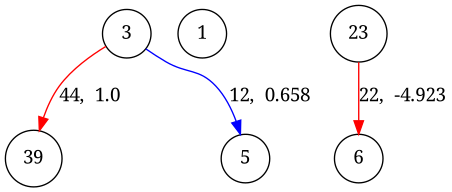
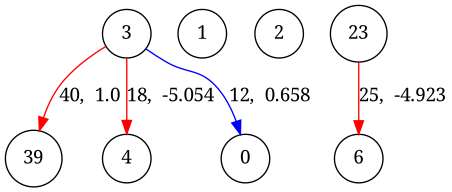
  digraph {
    fontname="Noto Serif"
    rankdir=TB
    node [fontname="Noto Serif" shape=circle]
    edge [color=red fontname="Noto Serif" penwidth=1.0]
    3
    1
+   2
    39
    23
-   5
+   4
+   5 [label=0]
    6
    subgraph sub_1 {
      rank=same
      3
      1
+     2
    }
    subgraph sub_2 {
      rank=same
      39
    }
    subgraph sub_3 {
      rank=same
      23
    }
    subgraph sub_4 {
      rank=same
+     4
      5
      6
    }
-   3 -> 39 [label="44,  1.0"]
+   3 -> 39 [label="40,  1.0"]
+   3 -> 4 [label="18,  -5.054"]
    3 -> 5 [color=blue label="12,  0.658"]
-   23 -> 6 [label="22,  -4.923"]
+   23 -> 6 [label="25,  -4.923"]
  }
